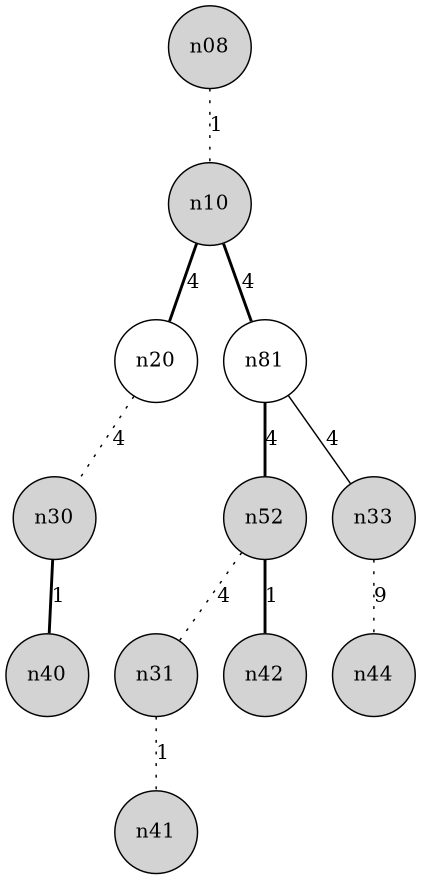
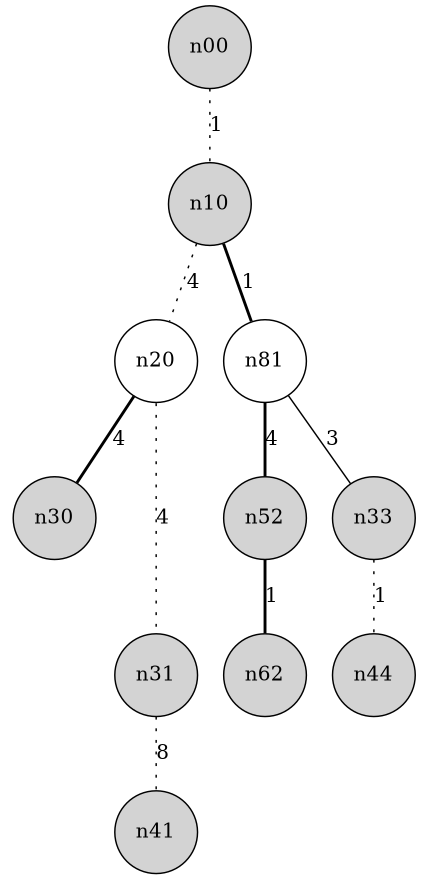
  digraph {
    node [shape=circle style=filled]
    edge [arrowhead=none arrowtail=none dir=both style=dotted]
-   n00 [label=n08]
+   n00
    n10
    n20 [style=solid]
    n21 [label=n81 style=solid]
    n30
    n31
    n32 [label=n52]
    n33
-   n40
    n41
-   n42
+   n42 [label=n62]
    n43 [label=n44]
    n00 -> n10 [label=1]
-   n10 -> n20 [label=4 style=bold]
-   n10 -> n21 [label=4 style=bold]
-   n20 -> n30 [label=4]
-   n32 -> n31 [label=4]
+   n10 -> n20 [label=4]
+   n10 -> n21 [label=1 style=bold]
+   n20 -> n30 [label=4 style=bold]
+   n20 -> n31 [label=4]
    n21 -> n32 [label=4 style=bold]
-   n21 -> n33 [label=4 style=solid]
-   n30 -> n40 [label=1 style=bold]
-   n31 -> n41 [label=1]
+   n21 -> n33 [label=3 style=solid]
+   n31 -> n41 [label=8]
    n32 -> n42 [label=1 style=bold]
-   n33 -> n43 [label=9]
+   n33 -> n43 [label=1]
  }
